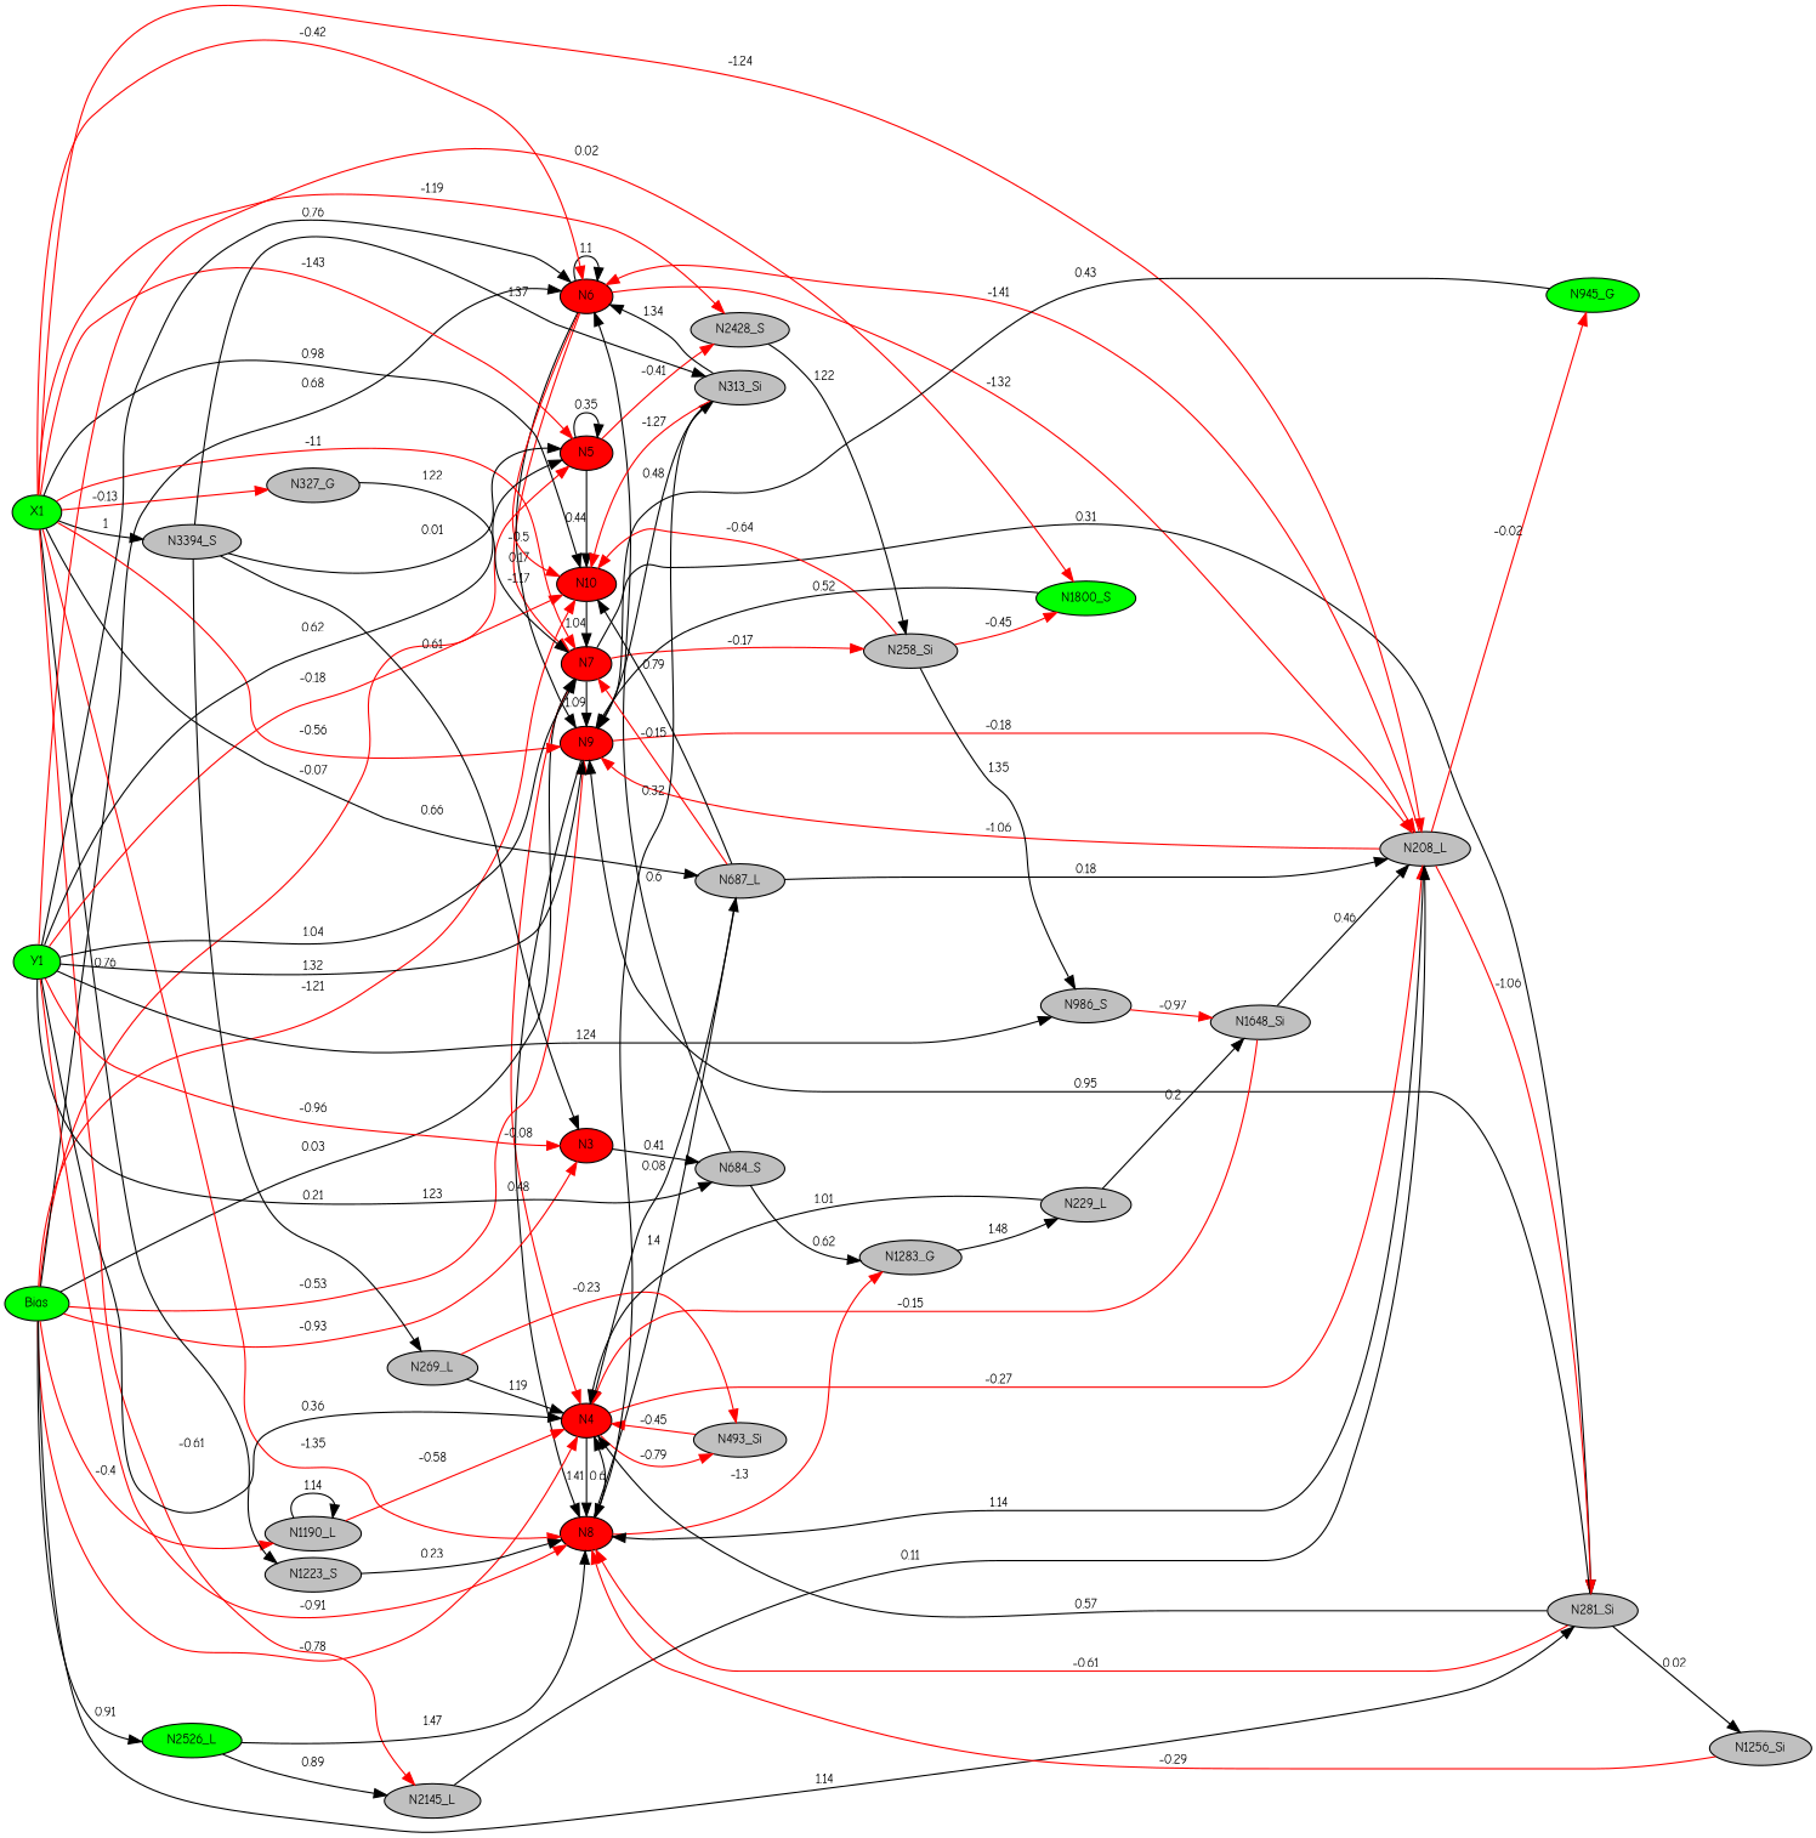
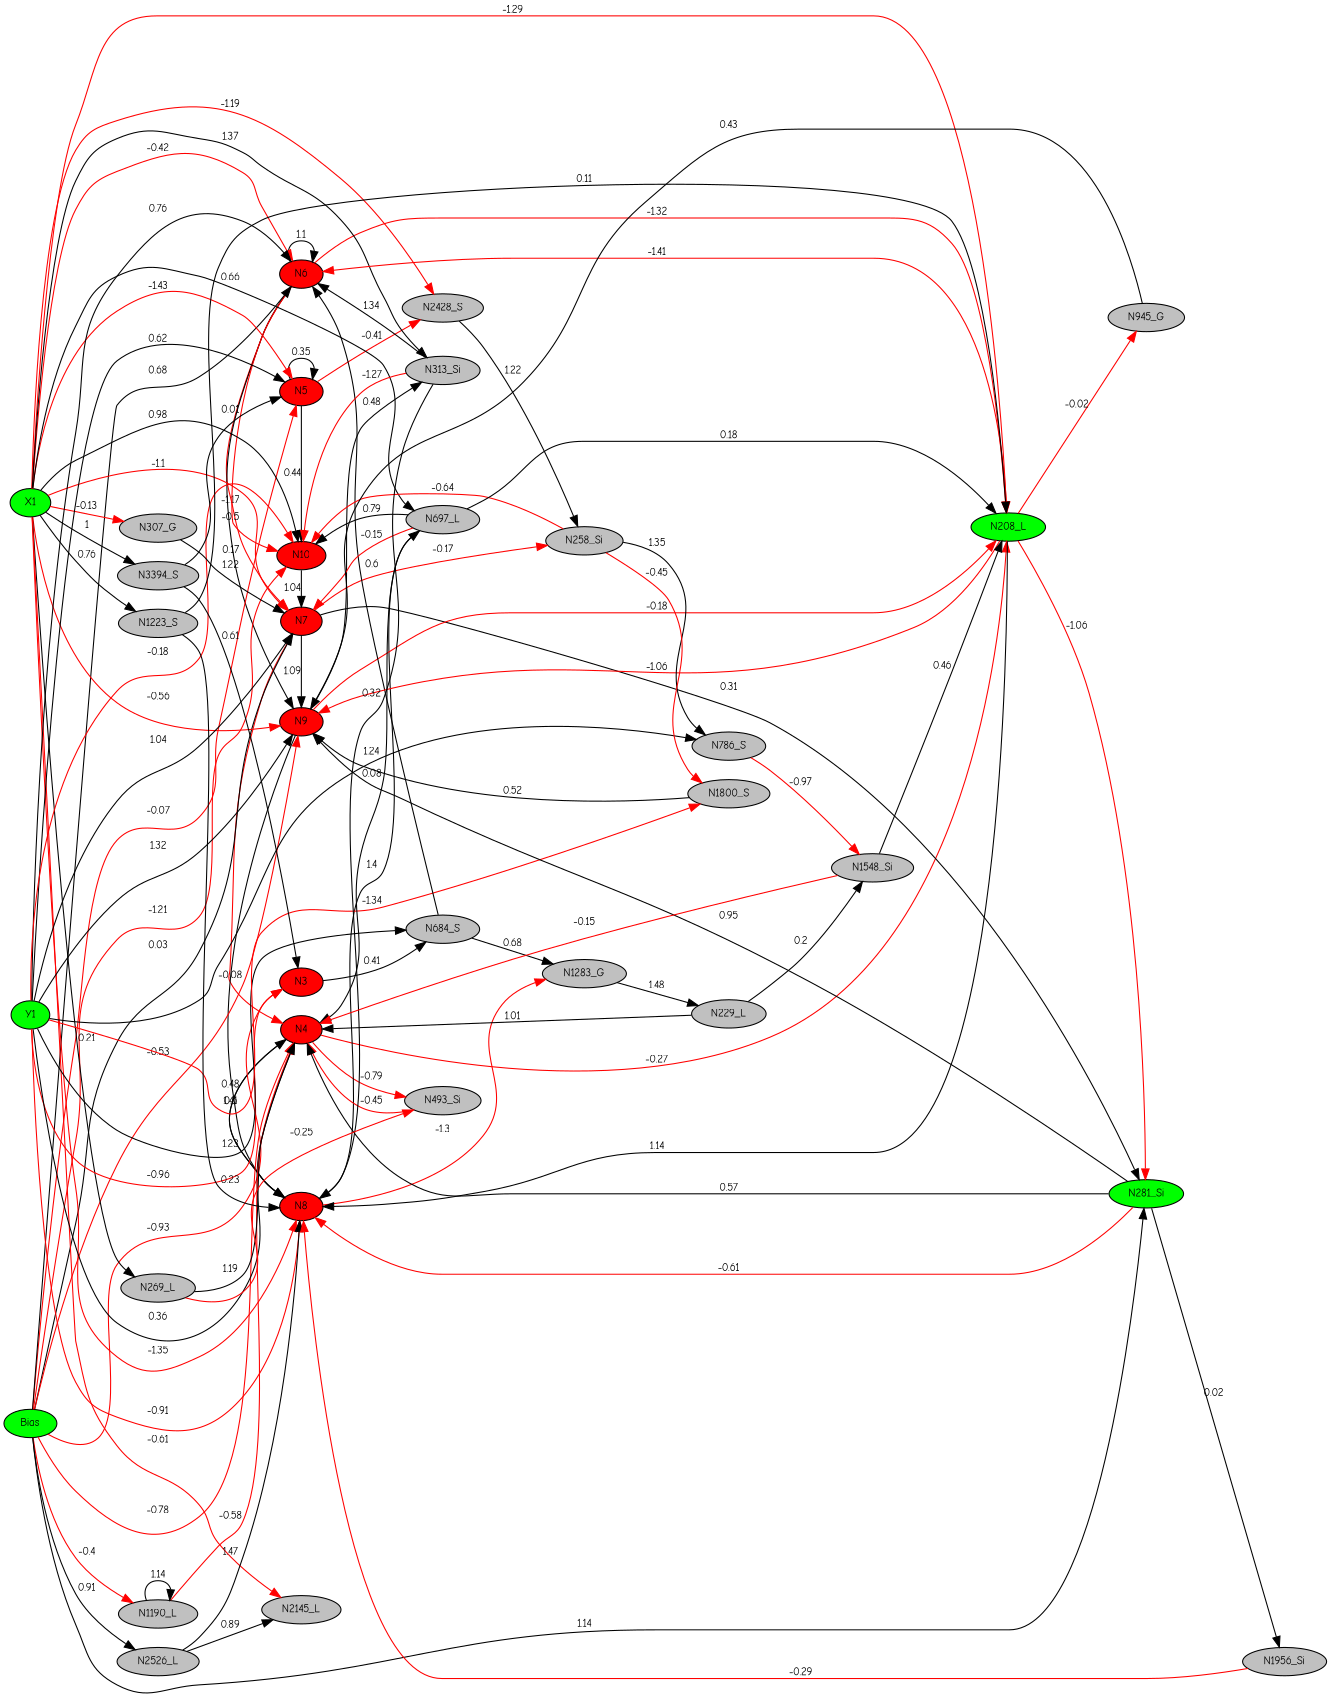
  digraph {
    fontname="Comic Neue"
    rankdir=LR
    node [fillcolor=gray fontname="Comic Neue" fontsize=10 shape=ellipse style=filled]
    edge [color=black fontname="Comic Neue" fontsize=10]
    N3 [fillcolor=red height=0.1 width=0.1]
    N4 [fillcolor=red height=0.1 width=0.1]
    N5 [fillcolor=red height=0.1 width=0.1]
    N6 [fillcolor=red height=0.1 width=0.1]
    N7 [fillcolor=red height=0.1 width=0.1]
    N8 [fillcolor=red height=0.1 width=0.1]
    N9 [fillcolor=red height=0.1 width=0.1]
    N10 [fillcolor=red height=0.1 width=0.1]
    n9 [fillcolor=green height=0.1 label=Bias width=0.1]
    n10 [fillcolor=green height=0.1 label=X1 width=0.1]
    n11 [fillcolor=green height=0.1 label=Y1 width=0.1]
    n12 [height=0.1 label=N684_S width=0.1]
-   n13 [height=0.1 label=N208_L width=0.1]
+   n13 [fillcolor=green height=0.1 label=N208_L width=0.1]
    n14 [height=0.1 label=N493_Si width=0.1]
    n15 [height=0.1 label=N2428_S width=0.1]
-   n16 [height=0.1 label=N281_Si width=0.1]
+   n16 [fillcolor=green height=0.1 label=N281_Si width=0.1]
    n17 [height=0.1 label=N258_Si width=0.1]
-   n18 [height=0.1 label=N687_L width=0.1]
+   n18 [height=0.1 label=N697_L width=0.1]
    n19 [height=0.1 label=N1283_G width=0.1]
    n20 [height=0.1 label=N313_Si width=0.1]
    n21 [height=0.1 label=N1190_L width=0.1]
-   n22 [fillcolor=green height=0.1 label=N2526_L width=0.1]
+   n22 [height=0.1 label=N2526_L width=0.1]
    n23 [height=0.1 label=N269_L width=0.1]
-   n24 [height=0.1 label=N327_G width=0.1]
+   n24 [height=0.1 label=N307_G width=0.1]
    n25 [height=0.1 label=N1223_S width=0.1]
    n26 [height=0.1 label=N2145_L width=0.1]
    n27 [height=0.1 label=N3394_S width=0.1]
-   n28 [height=0.1 label=N986_S width=0.1]
-   n29 [fillcolor=green height=0.1 label=N1800_S width=0.1]
-   n30 [height=0.1 label=N1256_Si width=0.1]
-   n31 [fillcolor=green height=0.1 label=N945_G width=0.1]
-   n32 [height=0.1 label=N1648_Si width=0.1]
+   n28 [height=0.1 label=N786_S width=0.1]
+   n29 [height=0.1 label=N1800_S width=0.1]
+   n30 [height=0.1 label=N1956_Si width=0.1]
+   n31 [height=0.1 label=N945_G width=0.1]
+   n32 [height=0.1 label=N1548_Si width=0.1]
    n33 [height=0.1 label=N229_L width=0.1]
    subgraph sub_1 {
      rank=same
      N3
      N4
      N5
      N6
      N7
      N8
      N9
      N10
    }
    subgraph sub_2 {
      rank=same
      n9
      n10
      n11
    }
    N3 -> n12 [label=0.41]
    N4 -> N8 [label=1.41]
    N4 -> n13 [arrowType=inv color=red label=-0.27]
    N4 -> n14 [arrowType=inv color=red label=-0.79]
    N5 -> N5 [label=0.35]
    N5 -> N10 [label=0.44]
    N5 -> n15 [arrowType=inv color=red label=-0.41]
    N6 -> N6 [label=1.1]
    N6 -> N7 [arrowType=inv color=red label=-1.17]
    N6 -> N9 [label=0.17]
    N6 -> N10 [arrowType=inv color=red label=-0.5]
    N6 -> n13 [arrowType=inv color=red label=-1.32]
    N7 -> N4 [arrowType=inv color=red label=-0.08]
    N7 -> N9 [label=1.09]
    N7 -> n16 [label=0.31]
    N7 -> n17 [arrowType=inv color=red label=-0.17]
    N8 -> N4 [label=0.6]
    N8 -> n18 [label=1.4]
    N8 -> n19 [arrowType=inv color=red label=-1.3]
    N9 -> N8 [label=0.48]
    N9 -> n13 [arrowType=inv color=red label=-0.18]
    N9 -> n20 [label=0.48]
    N10 -> N7 [label=1.04]
    n9 -> N3 [arrowType=inv color=red label=-0.93]
    n9 -> N4 [arrowType=inv color=red label=-0.78]
    n9 -> N5 [arrowType=inv color=red label=-0.07]
    n9 -> N6 [label=0.68]
    n9 -> N7 [label=0.03]
    n9 -> N9 [arrowType=inv color=red label=-0.53]
    n9 -> N10 [arrowType=inv color=red label=-1.21]
    n9 -> n16 [label=1.14]
    n9 -> n21 [arrowType=inv color=red label=-0.4]
    n9 -> n22 [label=0.91]
    n10 -> N5 [arrowType=inv color=red label=-1.43]
    n10 -> N6 [arrowType=inv color=red label=-0.42]
    n10 -> N7 [arrowType=inv color=red label=-1.1]
    n10 -> N8 [arrowType=inv color=red label=-1.35]
    n10 -> N9 [arrowType=inv color=red label=-0.56]
    n10 -> N10 [label=0.98]
    n10 -> n11 [style=invis color="" fontsize=""]
-   n10 -> n13 [arrowType=inv color=red label=-1.24]
+   n10 -> n13 [arrowType=inv color=red label=-1.29]
    n10 -> n15 [arrowType=inv color=red label=-1.19]
    n10 -> n18 [label=0.66]
-   n27 -> n20 [label=1.37]
-   n27 -> n23 [label=0.21]
+   n10 -> n20 [label=1.37]
+   n10 -> n23 [label=0.21]
    n10 -> n24 [arrowType=inv color=red label=-0.13]
    n10 -> n25 [label=0.76]
    n10 -> n26 [arrowType=inv color=red label=-0.61]
    n10 -> n27 [label=1]
    n11 -> N3 [arrowType=inv color=red label=-0.96]
    n11 -> N4 [label=0.36]
    n11 -> N5 [label=0.62]
    n11 -> N6 [label=0.76]
    n11 -> N7 [label=1.04]
    n11 -> N8 [arrowType=inv color=red label=-0.91]
    n11 -> N9 [label=1.32]
    n11 -> N10 [arrowType=inv color=red label=-0.18]
    n11 -> n9 [style=invis color="" fontsize=""]
    n11 -> n12 [label=1.23]
    n11 -> n28 [label=1.24]
-   n11 -> n29 [arrowType=inv color=red label=0.02]
+   n11 -> n29 [arrowType=inv color=red label=-1.34]
    n12 -> N6 [label=0.6]
-   n12 -> n19 [label=0.62]
+   n12 -> n19 [label=0.68]
    n13 -> N6 [arrowType=inv color=red label=-1.41]
    n13 -> N8 [label=1.14]
    n13 -> N9 [arrowType=inv color=red label=-1.06]
    n13 -> n16 [arrowType=inv color=red label=-1.06]
    n13 -> n31 [arrowType=inv color=red label=-0.02]
    n14 -> N4 [arrowType=inv color=red label=-0.45]
    n15 -> n17 [label=1.22]
    n16 -> N4 [label=0.57]
    n16 -> N8 [arrowType=inv color=red label=-0.61]
    n16 -> N9 [label=0.95]
    n16 -> n30 [label=0.02]
    n17 -> N10 [arrowType=inv color=red label=-0.64]
    n17 -> n28 [label=1.35]
    n17 -> n29 [arrowType=inv color=red label=-0.45]
    n18 -> N4 [label=0.08]
    n18 -> N7 [arrowType=inv color=red label=-0.15]
    n18 -> N10 [label=0.79]
    n18 -> n13 [label=0.18]
    n19 -> n33 [label=1.48]
    n20 -> N6 [label=1.34]
    n20 -> N8 [label=0.32]
    n20 -> N10 [arrowType=inv color=red label=-1.27]
    n21 -> N4 [arrowType=inv color=red label=-0.58]
    n21 -> n21 [label=1.14]
    n22 -> N8 [label=1.47]
    n22 -> n26 [label=0.89]
    n23 -> N4 [label=1.19]
-   n23 -> n14 [arrowType=inv color=red label=-0.23]
+   n23 -> n14 [arrowType=inv color=red label=-0.25]
    n24 -> N7 [label=1.22]
    n25 -> N8 [label=0.23]
-   n26 -> n13 [label=0.11]
+   n25 -> n13 [label=0.11]
    n27 -> N3 [label=0.61]
    n27 -> N5 [label=0.01]
    n28 -> n32 [arrowType=inv color=red label=-0.97]
    n29 -> N9 [label=0.52]
    n30 -> N8 [arrowType=inv color=red label=-0.29]
    n31 -> N9 [label=0.43]
    n32 -> N4 [arrowType=inv color=red label=-0.15]
    n32 -> n13 [label=0.46]
    n33 -> N4 [label=1.01]
    n33 -> n32 [label=0.2]
  }
